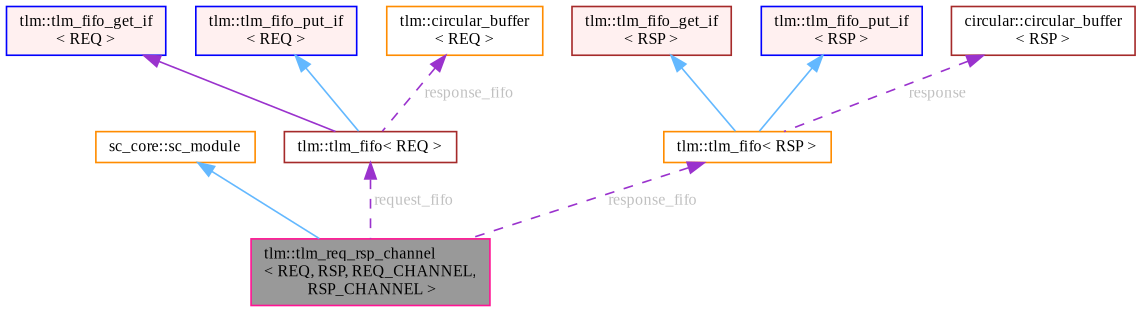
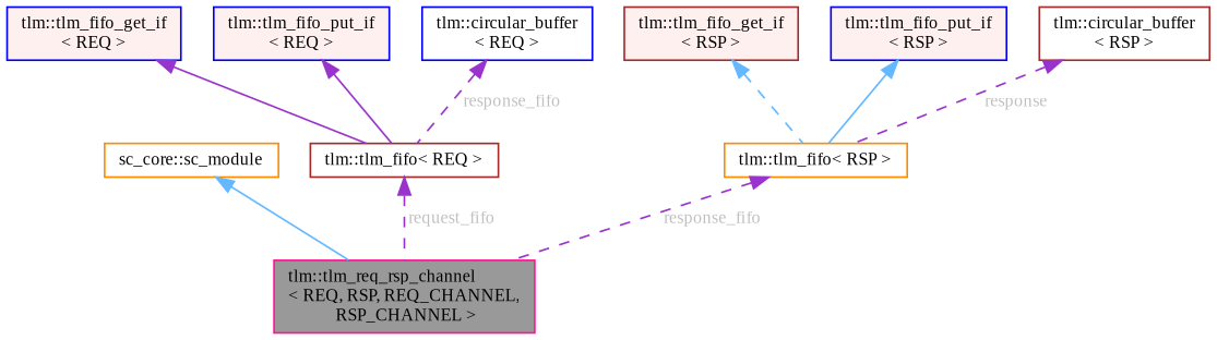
  digraph {
    fontname="Liberation Serif"
    rankdir=TB
    node [color=blue fillcolor=white fontname="Liberation Serif" fontsize=10 shape=box style=filled]
    edge [color=darkorchid3 dir=back fontname="Liberation Serif" fontsize=10 labelfontname=FreeSans labelfontsize=10 style=solid]
    n1 [color=deeppink fillcolor=grey60 fontcolor=black height=0.2 label="tlm::tlm_req_rsp_channel\l\< REQ, RSP, REQ_CHANNEL,\l RSP_CHANNEL \>" width=0.4]
    n2 [color=darkorange height=0.2 label="sc_core::sc_module" width=0.4]
    n3 [color=brown height=0.2 label="tlm::tlm_fifo\< REQ \>" width=0.4]
    n4 [fillcolor="#FFF0F0" height=0.2 label="tlm::tlm_fifo_get_if\l\< REQ \>" width=0.4]
    n5 [fillcolor="#FFF0F0" height=0.2 label="tlm::tlm_fifo_put_if\l\< REQ \>" width=0.4]
    n6 [color=darkorange height=0.2 label="tlm::tlm_fifo\< RSP \>" width=0.4]
-   n7 [color=darkorange height=0.2 label="tlm::circular_buffer\l\< REQ \>" width=0.4]
+   n7 [height=0.2 label="tlm::circular_buffer\l\< REQ \>" width=0.4]
    n8 [color=brown fillcolor="#FFF0F0" height=0.2 label="tlm::tlm_fifo_get_if\l\< RSP \>" width=0.4]
    n9 [fillcolor="#FFF0F0" height=0.2 label="tlm::tlm_fifo_put_if\l\< RSP \>" width=0.4]
-   n10 [color=brown height=0.2 label="circular::circular_buffer\l\< RSP \>" width=0.4]
+   n10 [color=brown height=0.2 label="tlm::circular_buffer\l\< RSP \>" width=0.4]
    n2 -> n1 [color=steelblue1]
    n3 -> n1 [fontcolor=grey label=" request_fifo" style=dashed]
    n4 -> n3
-   n5 -> n3 [color=steelblue1]
+   n5 -> n3
    n6 -> n1 [fontcolor=grey label=" response_fifo" style=dashed]
    n7 -> n3 [fontcolor=grey label=" response_fifo" style=dashed]
-   n8 -> n6 [color=steelblue1]
+   n8 -> n6 [color=steelblue1 style=dashed]
    n9 -> n6 [color=steelblue1]
    n10 -> n6 [fontcolor=grey label=" response" style=dashed]
  }
